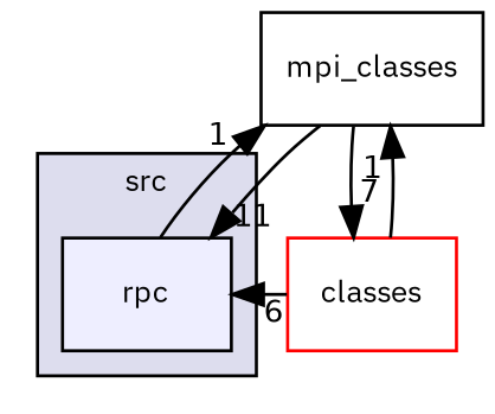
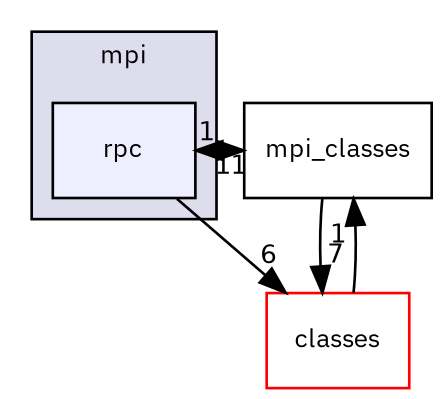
  digraph {
    compound=true
    fontname="IBM Plex Sans"
    node [fontname="IBM Plex Sans" fontsize=10 shape=box style=filled]
    edge [fontname="IBM Plex Sans" headlabel=1 labeldistance=1.5 labelfontname=Helvetica labelfontsize=10]
    n1 [fillcolor="#eeeeff" label=rpc pencolor=black]
    n2 [label=mpi_classes style=""]
    n3 [color=red fillcolor=white label=classes]
    subgraph cluster_1 {
      bgcolor="#ddddee"
      fontsize=10
-     label=src
+     label=mpi
      pencolor=black
      n1
    }
    n1 -> n2
-   n3 -> n1 [headlabel=6]
+   n1 -> n3 [headlabel=6]
    n2 -> n1 [headlabel=11]
    n2 -> n3 [headlabel=7]
    n3 -> n2
  }
